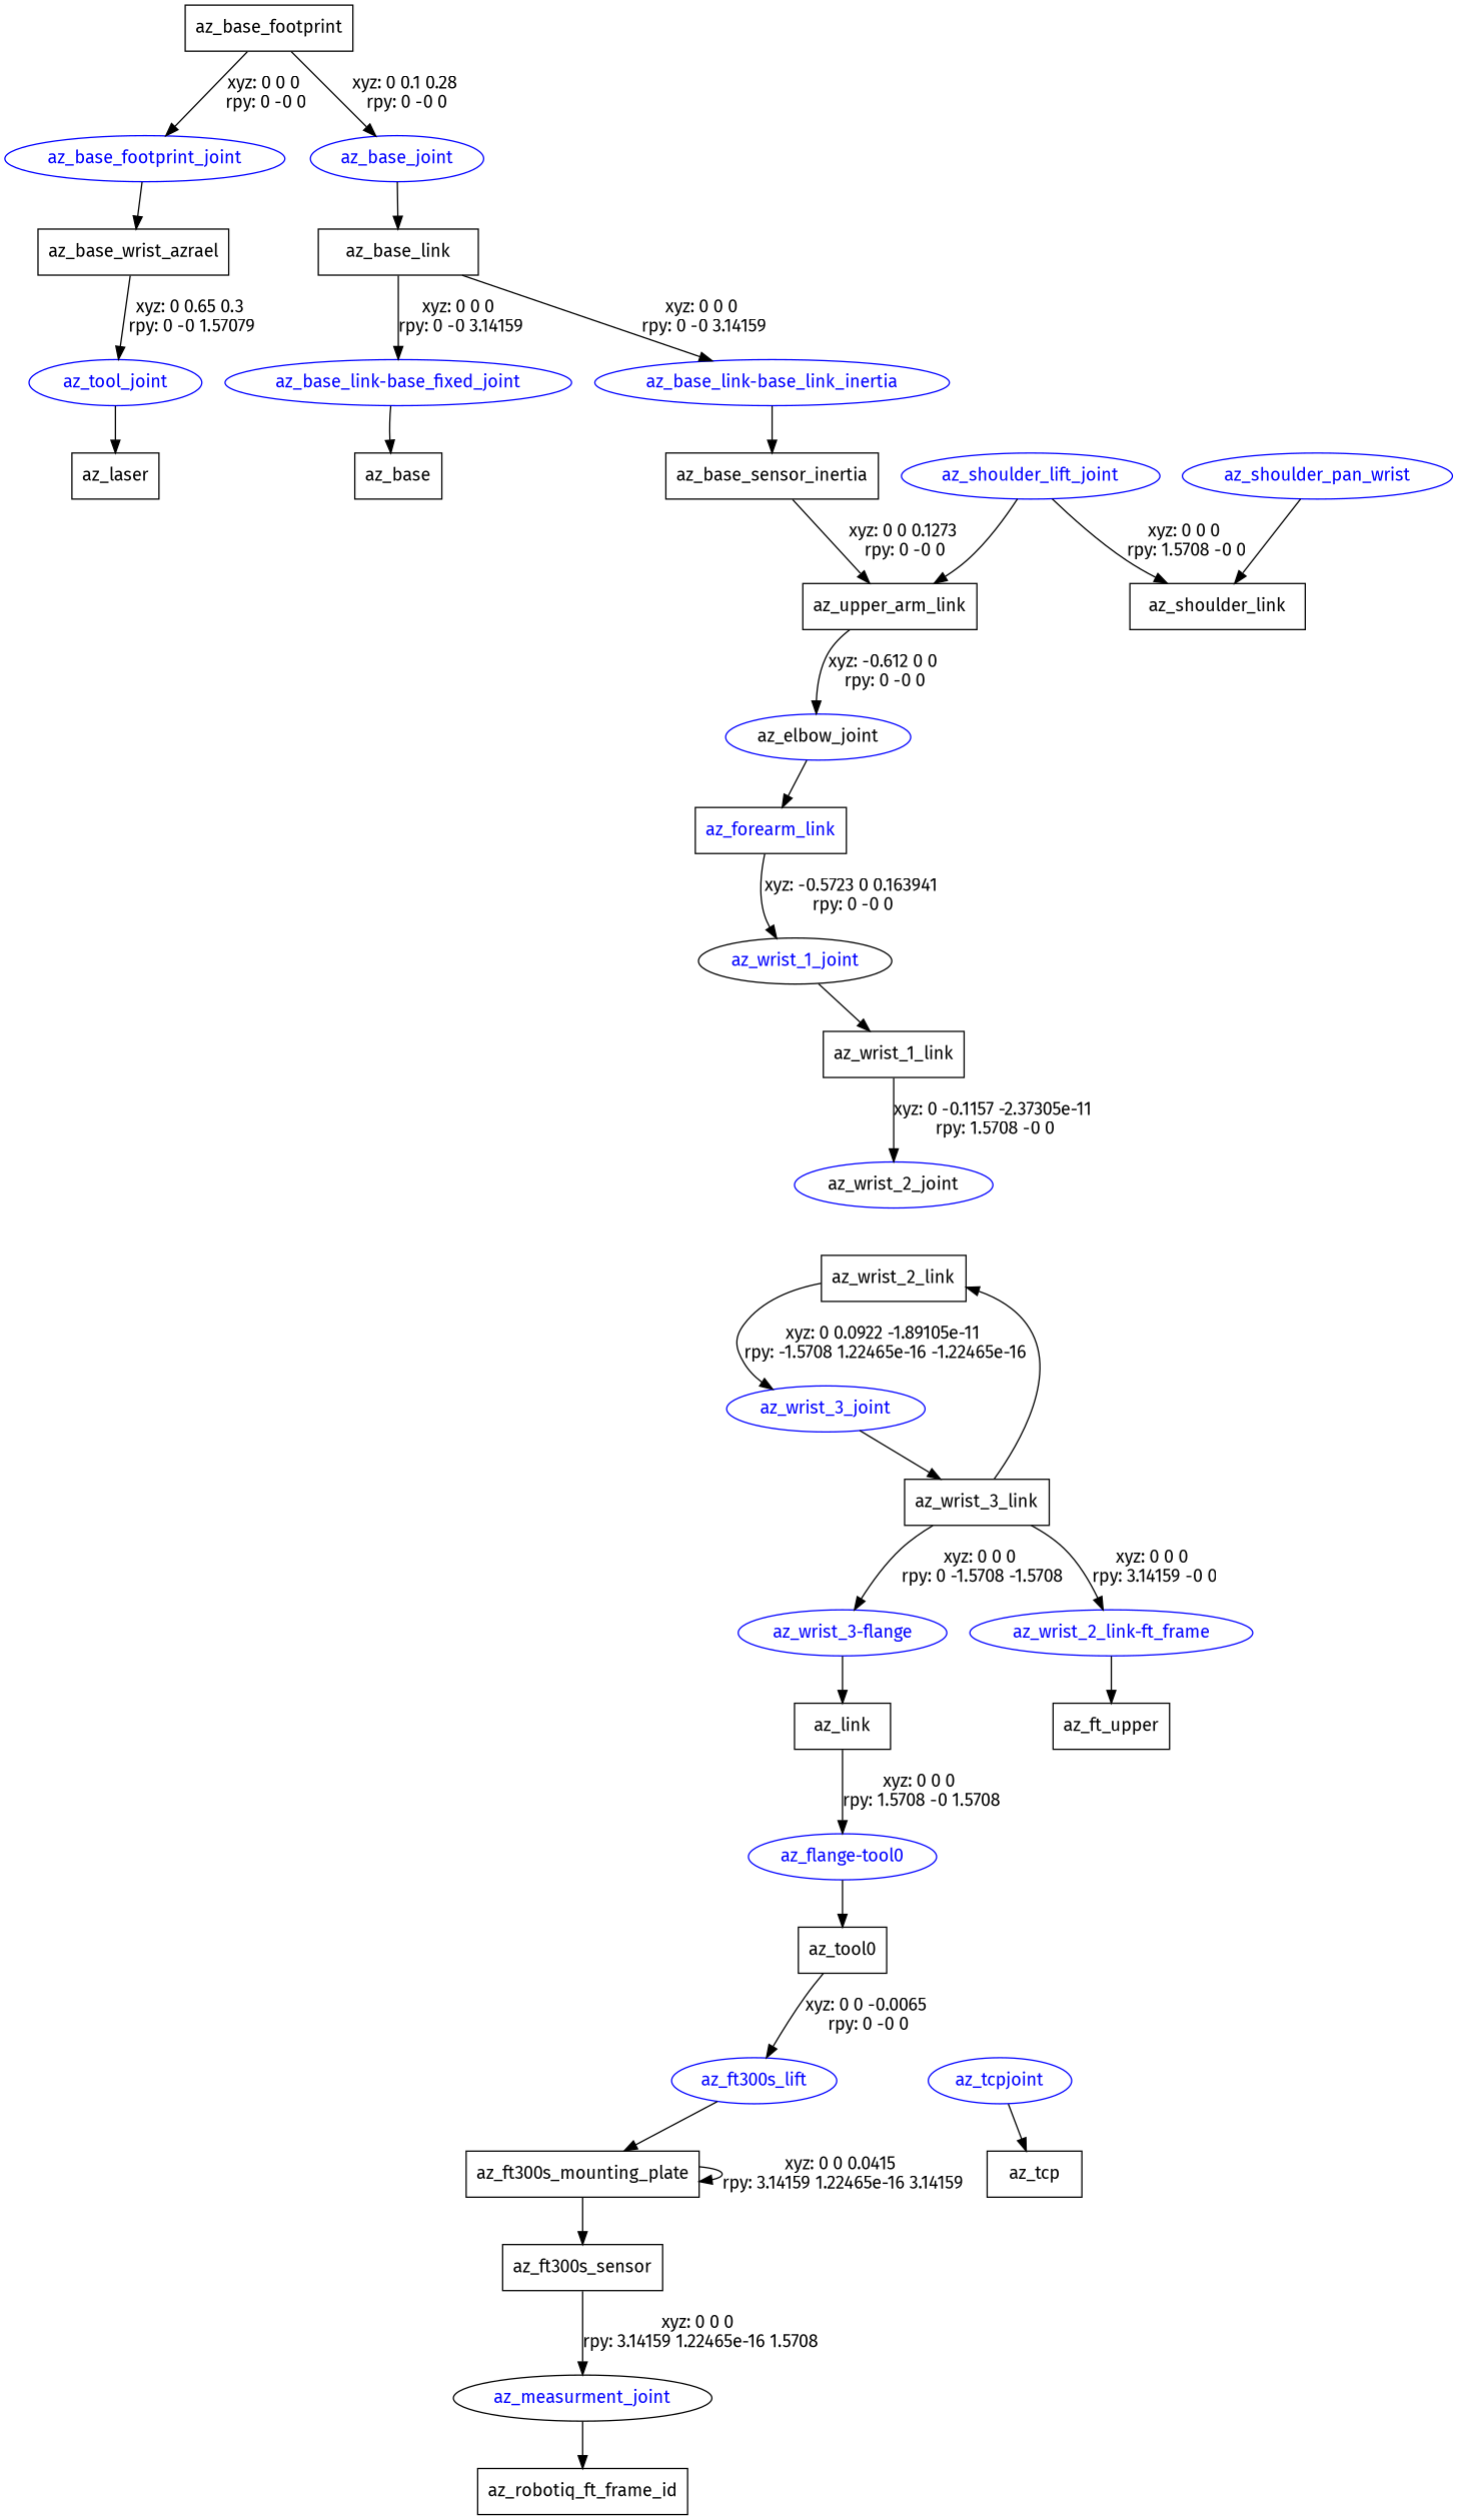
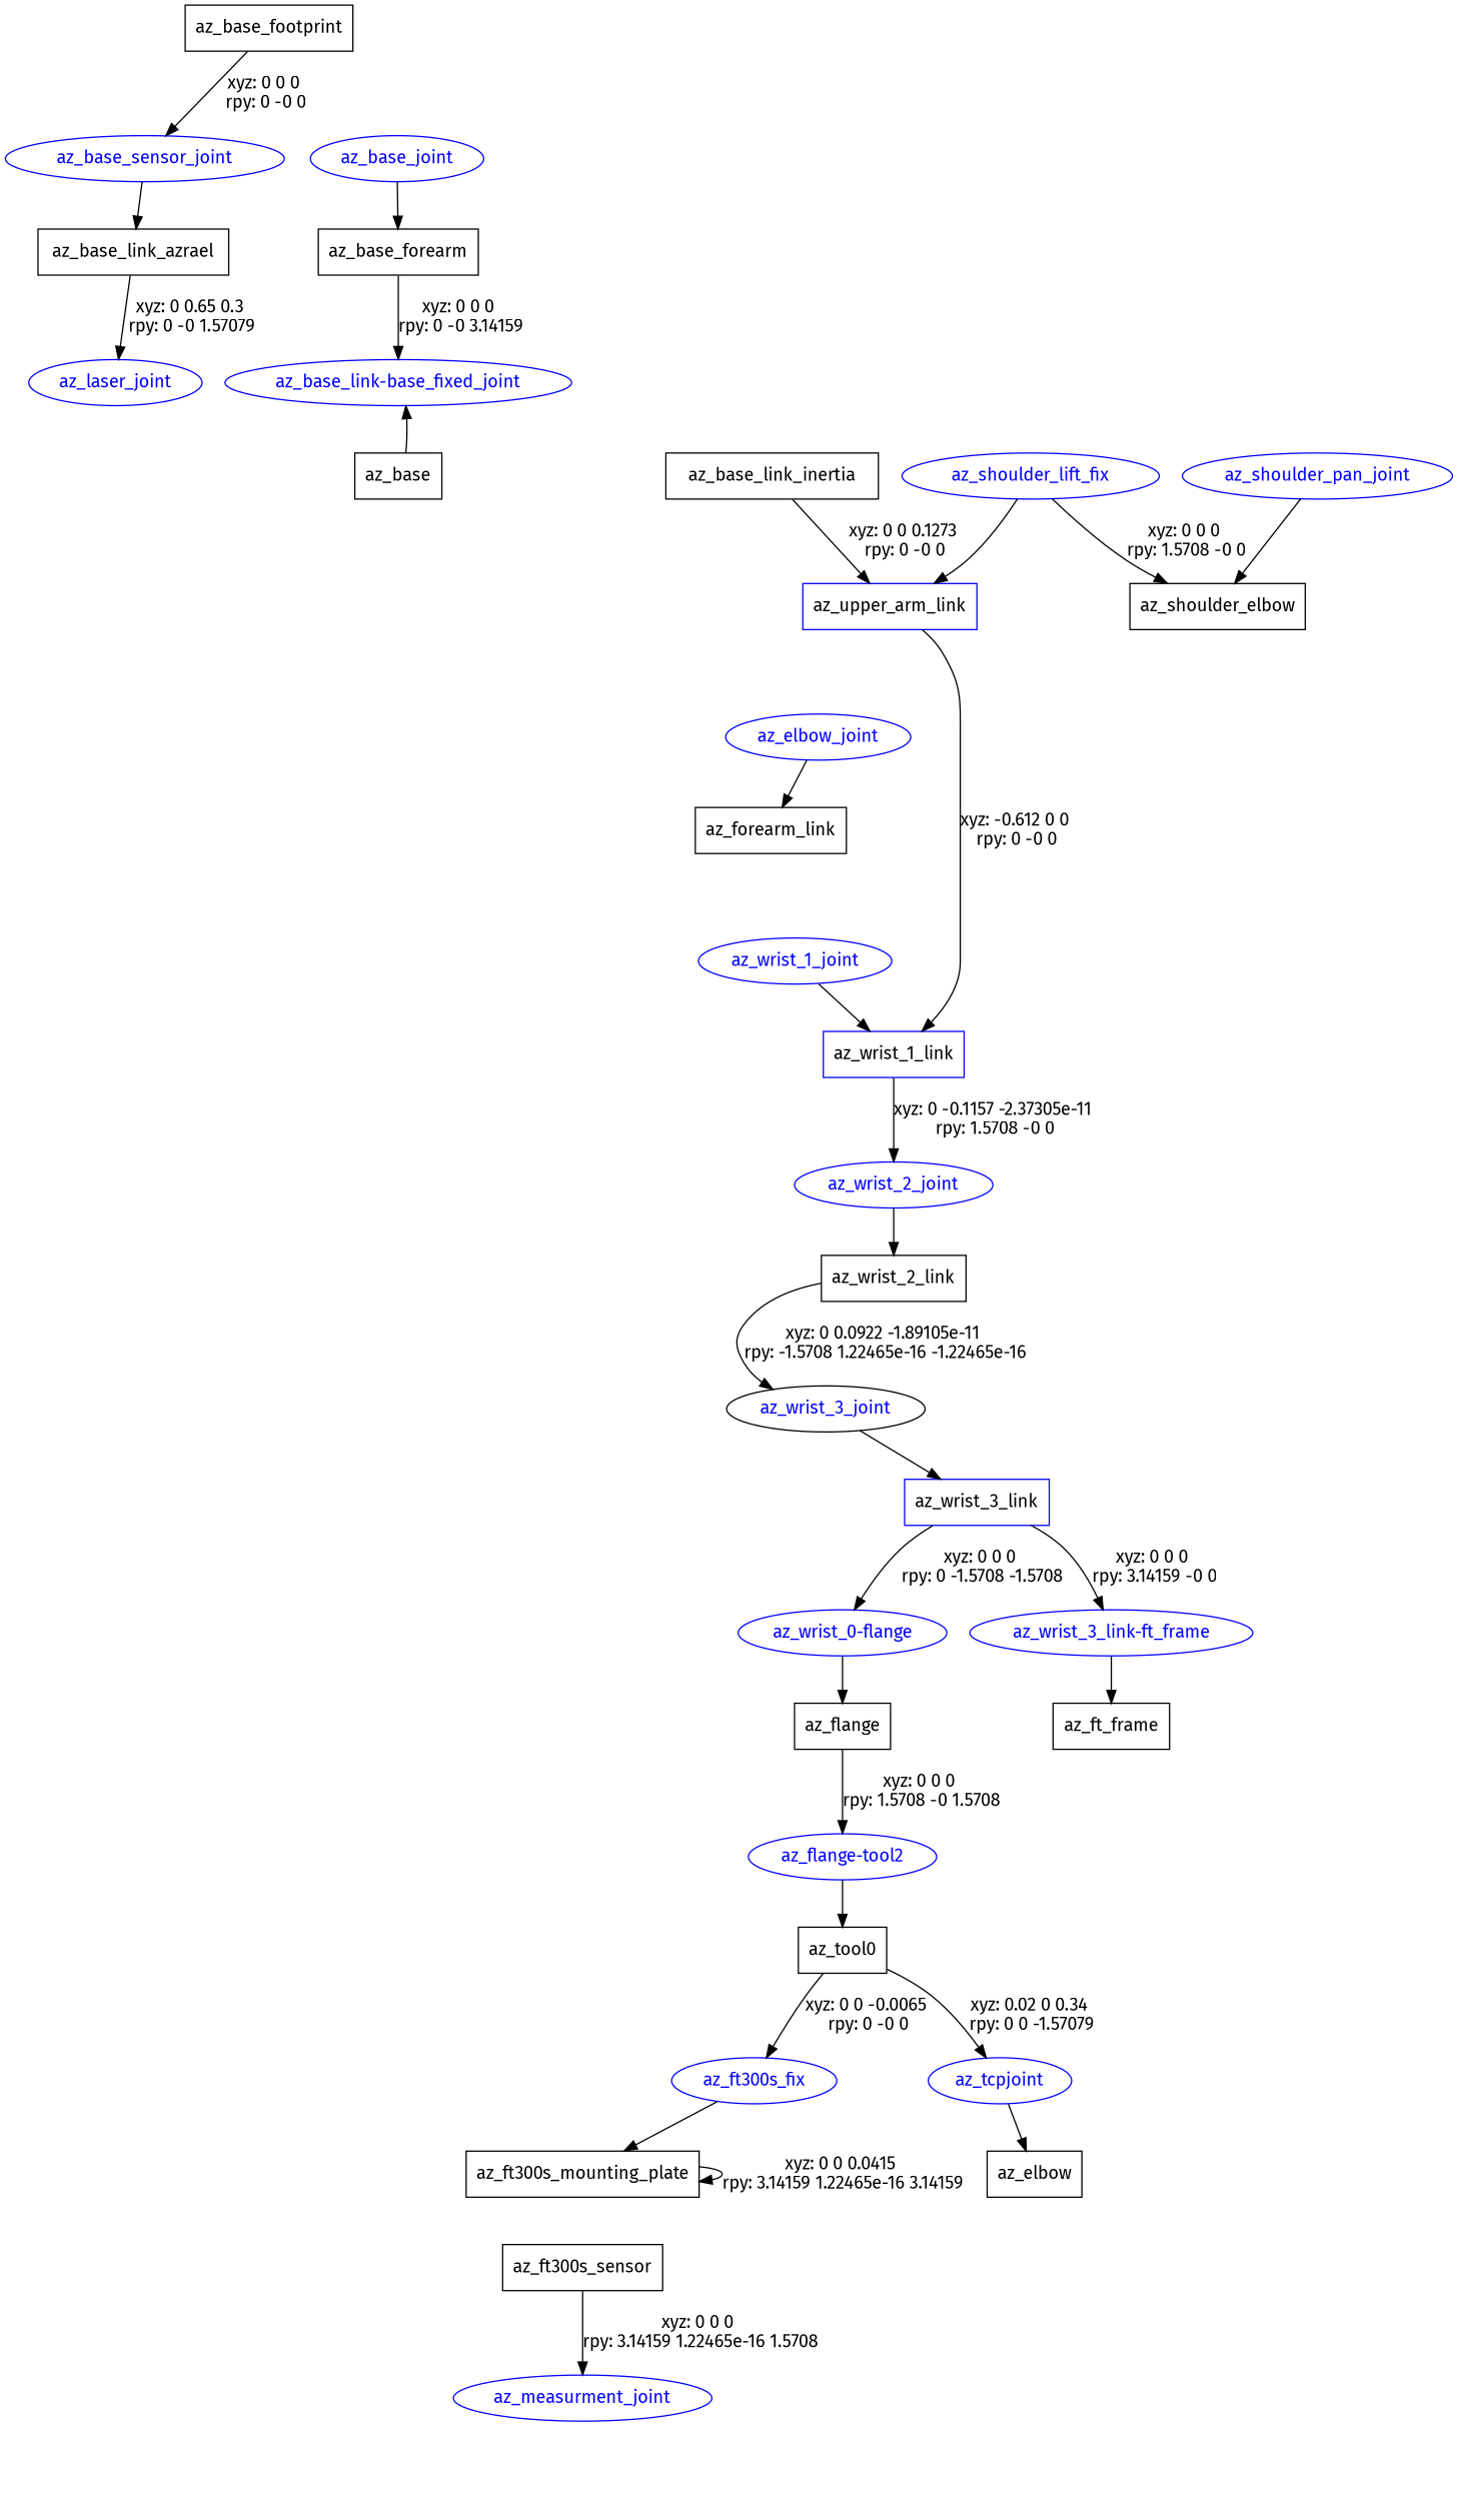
  digraph {
    fontname="Fira Sans"
    node [fontname="Fira Sans" shape=box]
    edge [fontname="Fira Sans"]
    n1 [label=az_base_footprint]
-   az_base_footprint_joint [color=blue fontcolor=blue shape=ellipse]
+   az_base_footprint_joint [color=blue fontcolor=blue shape=ellipse label=az_base_sensor_joint]
    az_base_joint [color=blue fontcolor=blue shape=ellipse]
-   n4 [label=az_base_wrist_azrael]
-   n5 [label=az_base_link]
-   az_laser_joint [color=blue fontcolor=blue shape=ellipse label=az_tool_joint]
-   n7 [label=az_laser]
+   n4 [label=az_base_link_azrael]
+   n5 [label=az_base_forearm]
+   az_laser_joint [color=blue fontcolor=blue shape=ellipse]
    "az_base_link-base_fixed_joint" [color=blue fontcolor=blue shape=ellipse]
-   "az_base_link-base_link_inertia" [color=blue fontcolor=blue shape=ellipse]
    n10 [label=az_base]
-   n11 [label=az_base_sensor_inertia]
-   n12 [label=az_upper_arm_link]
-   az_shoulder_pan_joint [color=blue fontcolor=blue shape=ellipse label=az_shoulder_pan_wrist]
-   n14 [label=az_shoulder_link]
-   az_shoulder_lift_joint [color=blue fontcolor=blue shape=ellipse]
-   az_elbow_joint [color=blue fontcolor=black shape=ellipse]
-   n17 [label=az_forearm_link fontcolor=blue]
-   az_wrist_1_joint [color=black fontcolor=blue shape=ellipse]
-   n19 [label=az_wrist_1_link]
-   az_wrist_2_joint [color=blue fontcolor=black shape=ellipse]
+   n11 [label=az_base_link_inertia]
+   n12 [label=az_upper_arm_link color=blue]
+   az_shoulder_pan_joint [color=blue fontcolor=blue shape=ellipse]
+   n14 [label=az_shoulder_elbow]
+   az_shoulder_lift_joint [color=blue fontcolor=blue shape=ellipse label=az_shoulder_lift_fix]
+   az_elbow_joint [color=blue fontcolor=blue shape=ellipse]
+   n17 [label=az_forearm_link]
+   az_wrist_1_joint [color=blue fontcolor=blue shape=ellipse]
+   n19 [label=az_wrist_1_link color=blue]
+   az_wrist_2_joint [color=blue fontcolor=blue shape=ellipse]
    n21 [label=az_wrist_2_link]
-   az_wrist_3_joint [color=blue fontcolor=blue shape=ellipse]
-   n23 [label=az_wrist_3_link]
-   "az_wrist_3-flange" [color=blue fontcolor=blue shape=ellipse]
-   "az_wrist_3_link-ft_frame" [color=blue fontcolor=blue shape=ellipse label="az_wrist_2_link-ft_frame"]
-   n26 [label=az_link]
-   n27 [label=az_ft_upper]
-   "az_flange-tool0" [color=blue fontcolor=blue shape=ellipse]
+   az_wrist_3_joint [color=black fontcolor=blue shape=ellipse]
+   n23 [label=az_wrist_3_link color=blue]
+   "az_wrist_3-flange" [color=blue fontcolor=blue shape=ellipse label="az_wrist_0-flange"]
+   "az_wrist_3_link-ft_frame" [color=blue fontcolor=blue shape=ellipse]
+   n26 [label=az_flange]
+   n27 [label=az_ft_frame]
+   "az_flange-tool0" [color=blue fontcolor=blue shape=ellipse label="az_flange-tool2"]
    n29 [label=az_tool0]
-   az_ft300s_fix [color=blue fontcolor=blue shape=ellipse label=az_ft300s_lift]
+   az_ft300s_fix [color=blue fontcolor=blue shape=ellipse]
    az_tcpjoint [color=blue fontcolor=blue shape=ellipse]
    n32 [label=az_ft300s_mounting_plate]
-   n33 [label=az_tcp]
+   n33 [label=az_elbow]
    n34 [label=az_ft300s_sensor]
-   az_measurment_joint [color=black fontcolor=blue shape=ellipse]
-   n36 [label=az_robotiq_ft_frame_id]
+   az_measurment_joint [color=blue fontcolor=blue shape=ellipse]
    n1 -> az_base_footprint_joint [label="xyz: 0 0 0 \nrpy: 0 -0 0"]
-   n1 -> az_base_joint [label="xyz: 0 0.1 0.28 \nrpy: 0 -0 0"]
    az_base_footprint_joint -> n4
    az_base_joint -> n5
    n4 -> az_laser_joint [label="xyz: 0 0.65 0.3 \nrpy: 0 -0 1.57079"]
    n5 -> "az_base_link-base_fixed_joint" [label="xyz: 0 0 0 \nrpy: 0 -0 3.14159"]
-   n5 -> "az_base_link-base_link_inertia" [label="xyz: 0 0 0 \nrpy: 0 -0 3.14159"]
-   az_laser_joint -> n7
-   "az_base_link-base_fixed_joint" -> n10
-   "az_base_link-base_link_inertia" -> n11
+   n10 -> "az_base_link-base_fixed_joint"
    n11 -> n12 [label="xyz: 0 0 0.1273 \nrpy: 0 -0 0"]
-   n12 -> az_elbow_joint [label="xyz: -0.612 0 0 \nrpy: 0 -0 0"]
+   n12 -> n19 [label="xyz: -0.612 0 0 \nrpy: 0 -0 0"]
    az_shoulder_pan_joint -> n14
    az_shoulder_lift_joint -> n12
    az_shoulder_lift_joint -> n14 [label="xyz: 0 0 0 \nrpy: 1.5708 -0 0"]
    az_elbow_joint -> n17
-   n17 -> az_wrist_1_joint [label="xyz: -0.5723 0 0.163941 \nrpy: 0 -0 0"]
    az_wrist_1_joint -> n19
    n19 -> az_wrist_2_joint [label="xyz: 0 -0.1157 -2.37305e-11 \nrpy: 1.5708 -0 0"]
-   n23 -> n21
+   az_wrist_2_joint -> n21
    n21 -> az_wrist_3_joint [label="xyz: 0 0.0922 -1.89105e-11 \nrpy: -1.5708 1.22465e-16 -1.22465e-16"]
    az_wrist_3_joint -> n23
    n23 -> "az_wrist_3-flange" [label="xyz: 0 0 0 \nrpy: 0 -1.5708 -1.5708"]
    n23 -> "az_wrist_3_link-ft_frame" [label="xyz: 0 0 0 \nrpy: 3.14159 -0 0"]
    "az_wrist_3-flange" -> n26
    "az_wrist_3_link-ft_frame" -> n27
    n26 -> "az_flange-tool0" [label="xyz: 0 0 0 \nrpy: 1.5708 -0 1.5708"]
    "az_flange-tool0" -> n29
    n29 -> az_ft300s_fix [label="xyz: 0 0 -0.0065 \nrpy: 0 -0 0"]
+   n29 -> az_tcpjoint [label="xyz: 0.02 0 0.34 \nrpy: 0 0 -1.57079"]
    az_ft300s_fix -> n32
    az_tcpjoint -> n33
    n32 -> n32 [label="xyz: 0 0 0.0415 \nrpy: 3.14159 1.22465e-16 3.14159"]
-   n32 -> n34
    n34 -> az_measurment_joint [label="xyz: 0 0 0 \nrpy: 3.14159 1.22465e-16 1.5708"]
-   az_measurment_joint -> n36
  }
